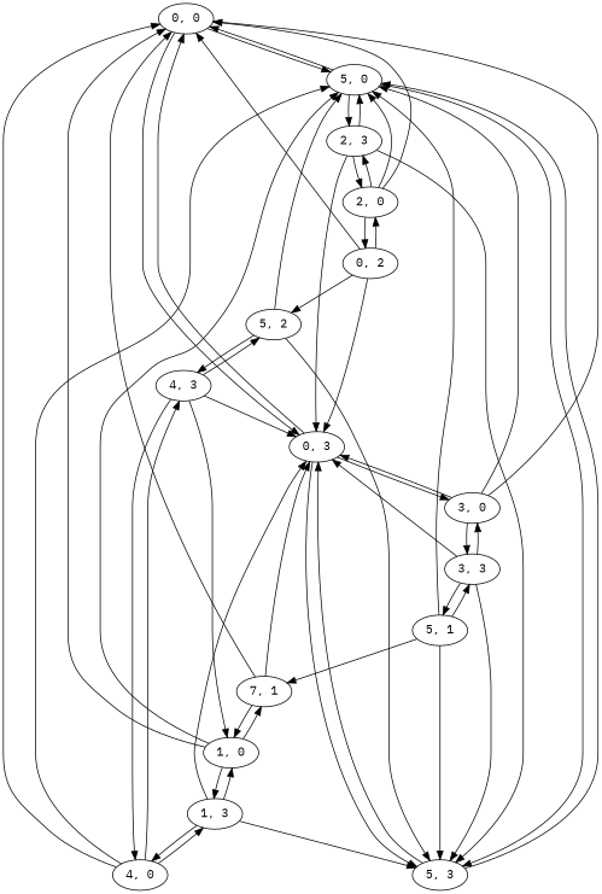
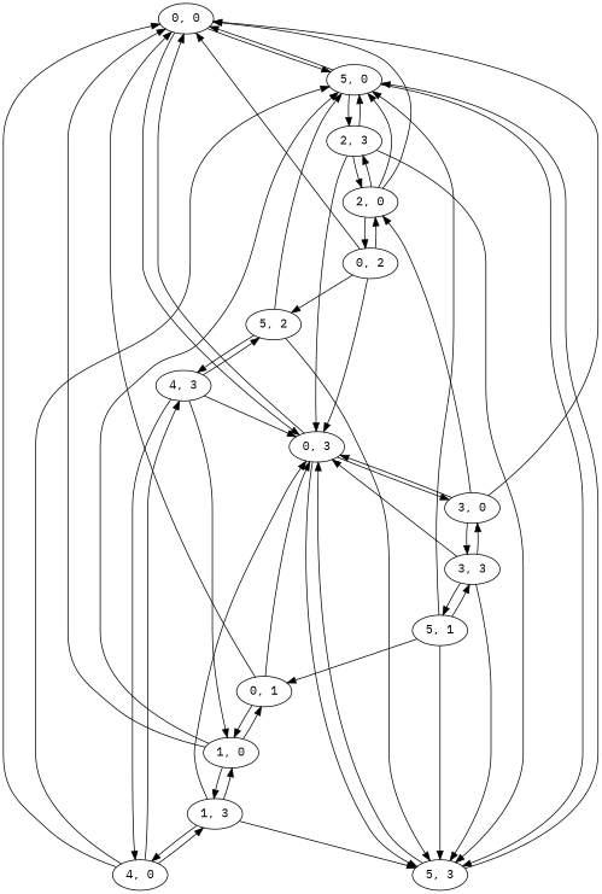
  digraph {
    fontname="IBM Plex Mono"
    node [fontname="IBM Plex Mono"]
    edge [fontname="IBM Plex Mono"]
    "0, 0"
    "5, 0"
    "0, 3"
    "5, 3"
    "2, 3"
    "3, 0"
    "2, 0"
    "3, 3"
    "5, 1"
-   "0, 1" [label="7, 1"]
+   "0, 1"
    "1, 0"
    "1, 3"
    "0, 2"
    "5, 2"
    "4, 3"
    "4, 0"
    "0, 0" -> "5, 0"
    "0, 0" -> "0, 3"
    "5, 0" -> "0, 0"
    "5, 0" -> "5, 3"
    "5, 0" -> "2, 3"
    "0, 3" -> "0, 0"
    "0, 3" -> "5, 3"
    "0, 3" -> "3, 0"
    "5, 3" -> "5, 0"
    "5, 3" -> "0, 3"
    "2, 3" -> "5, 0"
    "2, 3" -> "0, 3"
    "2, 3" -> "5, 3"
    "2, 3" -> "2, 0"
    "3, 0" -> "0, 0"
-   "3, 0" -> "5, 0"
+   "3, 0" -> "2, 0"
    "3, 0" -> "0, 3"
    "3, 0" -> "3, 3"
    "2, 0" -> "0, 0"
    "2, 0" -> "5, 0"
    "2, 0" -> "2, 3"
    "2, 0" -> "0, 2"
    "3, 3" -> "0, 3"
    "3, 3" -> "5, 3"
    "3, 3" -> "3, 0"
    "3, 3" -> "5, 1"
    "5, 1" -> "5, 0"
    "5, 1" -> "5, 3"
    "5, 1" -> "3, 3"
    "5, 1" -> "0, 1"
    "0, 1" -> "0, 0"
    "0, 1" -> "0, 3"
    "0, 1" -> "1, 0"
    "1, 0" -> "0, 0"
    "1, 0" -> "5, 0"
    "1, 0" -> "0, 1"
    "1, 0" -> "1, 3"
    "1, 3" -> "0, 3"
    "1, 3" -> "5, 3"
    "1, 3" -> "1, 0"
    "1, 3" -> "4, 0"
    "0, 2" -> "0, 0"
    "0, 2" -> "0, 3"
    "0, 2" -> "2, 0"
    "0, 2" -> "5, 2"
    "5, 2" -> "5, 0"
    "5, 2" -> "5, 3"
    "5, 2" -> "4, 3"
    "4, 3" -> "0, 3"
    "4, 3" -> "1, 0"
    "4, 3" -> "5, 2"
    "4, 3" -> "4, 0"
    "4, 0" -> "0, 0"
    "4, 0" -> "5, 0"
    "4, 0" -> "1, 3"
    "4, 0" -> "4, 3"
  }
